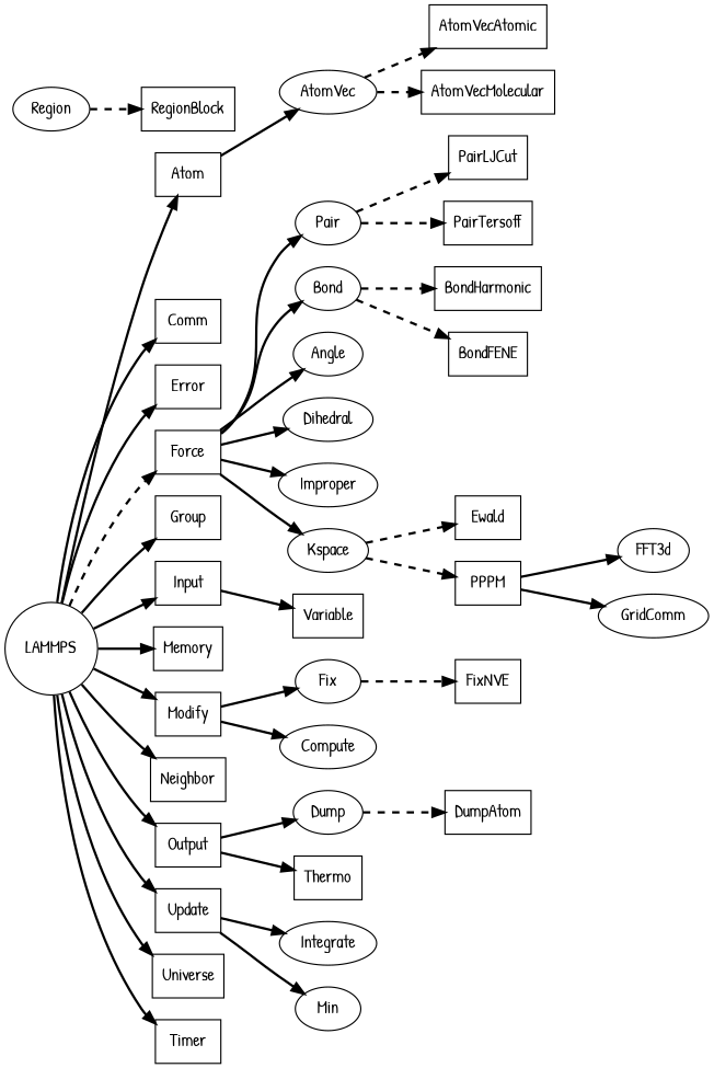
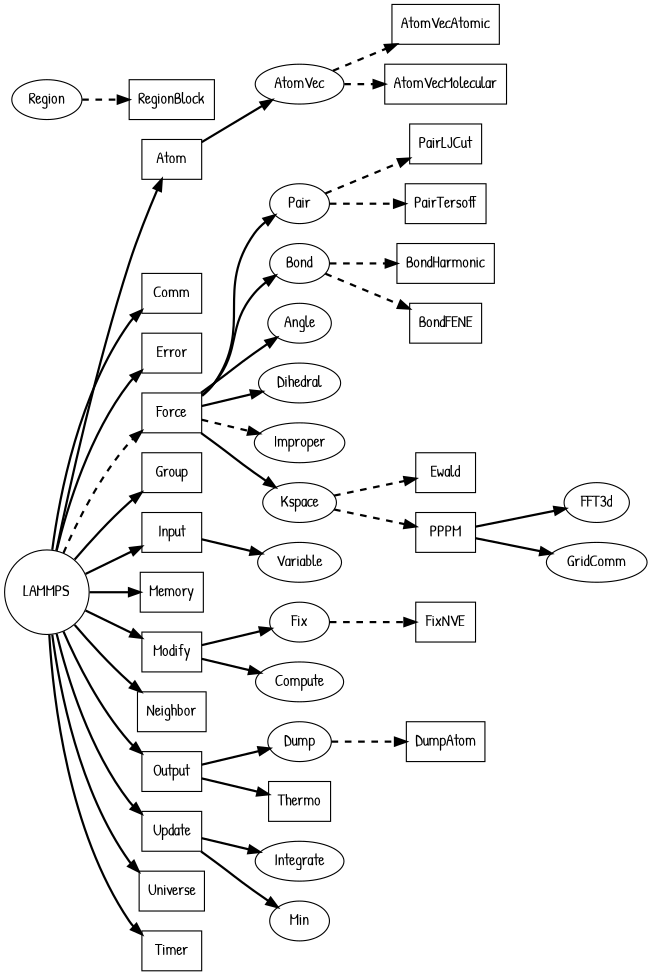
  digraph {
    fontname="Patrick Hand"
    rankdir=LR
    node [fontname="Patrick Hand" shape=box]
    edge [fontname="Patrick Hand" penwidth=2]
    n1 [label=LAMMPS shape=circle]
    n2 [label=Atom]
    n3 [label=Comm]
    n4 [label=Error]
    n5 [label=Force]
    n6 [label=Group]
    n7 [label=Input]
    n8 [label=Memory]
    n9 [label=Modify]
    n10 [label=Neighbor]
    n11 [label=Output]
    n12 [label=Update]
    n13 [label=Universe]
    n14 [label=Timer]
    n15 [label=AtomVec shape=""]
    n16 [label=Pair shape=""]
    n17 [label=Bond shape=""]
    n18 [label=Angle shape=""]
    n19 [label=Dihedral shape=""]
    n20 [label=Improper shape=""]
    n21 [label=Kspace shape=""]
-   n22 [label=Variable]
+   n22 [label=Variable shape=""]
    n23 [label=Fix shape=""]
    n24 [label=Compute shape=""]
    n25 [label=Dump shape=""]
    n26 [label=Thermo]
    n27 [label=Integrate shape=""]
    n28 [label=Min shape=""]
    n29 [label=AtomVecAtomic]
    n30 [label=AtomVecMolecular]
    n31 [label=Region shape=""]
    n32 [label=RegionBlock]
    n33 [label=PairLJCut]
    n34 [label=PairTersoff]
    n35 [label=BondHarmonic]
    n36 [label=BondFENE]
    n37 [label=Ewald]
    n38 [label=PPPM]
    n39 [label=FixNVE]
    n40 [label=DumpAtom]
    n41 [label=FFT3d shape=""]
    n42 [label=GridComm shape=""]
    n1 -> n2
    n1 -> n3
    n1 -> n4
    n1 -> n5 [style=dashed]
    n1 -> n6
    n1 -> n7
    n1 -> n8
    n1 -> n9
    n1 -> n10
    n1 -> n11
    n1 -> n12
    n1 -> n13
    n1 -> n14
    n2 -> n15
    n5 -> n16
    n5 -> n17
    n5 -> n18
    n5 -> n19
-   n5 -> n20
+   n5 -> n20 [style=dashed]
    n5 -> n21
    n7 -> n22
    n9 -> n23
    n9 -> n24
    n11 -> n25
    n11 -> n26
    n12 -> n27
    n12 -> n28
    n15 -> n29 [style=dashed]
    n15 -> n30 [style=dashed]
    n16 -> n33 [style=dashed]
    n16 -> n34 [style=dashed]
    n17 -> n35 [style=dashed]
    n17 -> n36 [style=dashed]
    n21 -> n37 [style=dashed]
    n21 -> n38 [style=dashed]
    n23 -> n39 [style=dashed]
    n25 -> n40 [style=dashed]
    n31 -> n32 [style=dashed]
    n38 -> n41
    n38 -> n42
  }
